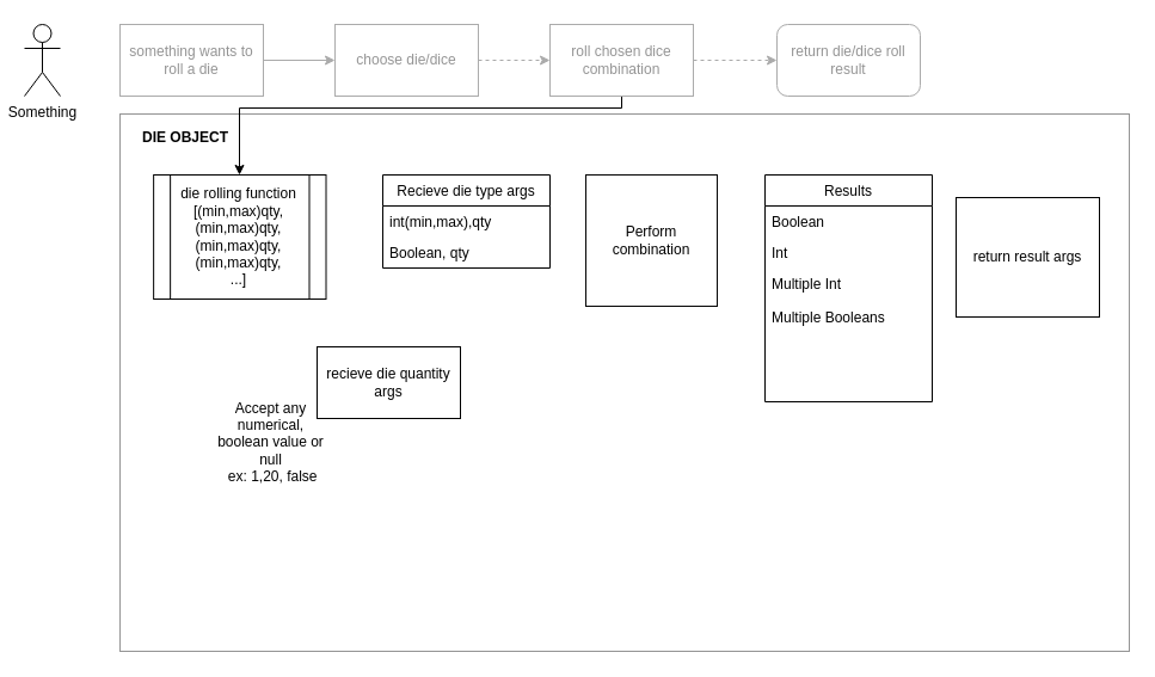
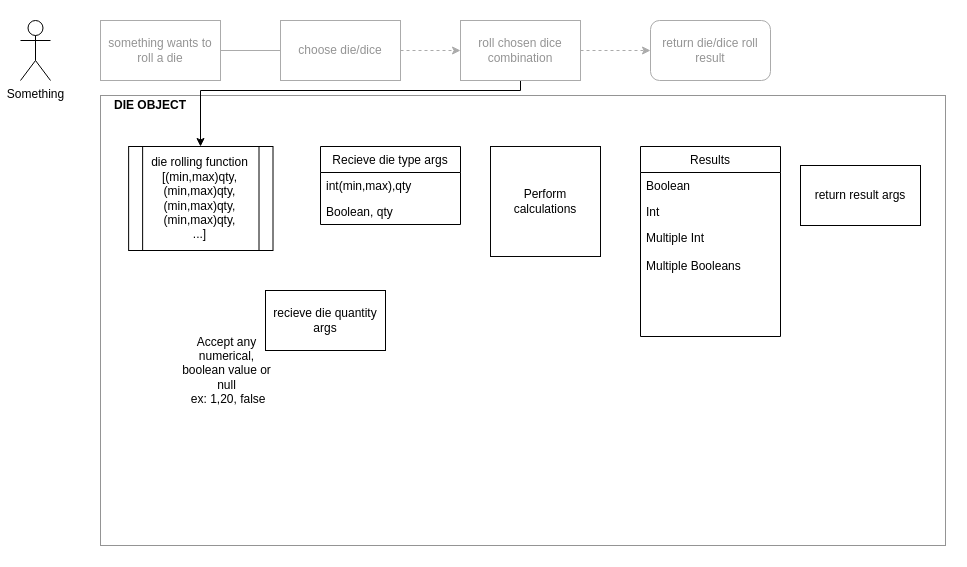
  <mxCell id="0" />
  <mxCell id="1" parent="0" />
  <mxCell id="2" value="" style="rounded=0;whiteSpace=wrap;html=1;movable=0;resizable=0;rotatable=0;deletable=0;editable=0;connectable=0;strokeColor=#949494;" parent="1" vertex="1"><mxGeometry x="100" y="95" width="845" height="450" as="geometry" /></mxCell>
- <mxCell id="3" style="edgeStyle=orthogonalEdgeStyle;rounded=0;orthogonalLoop=1;jettySize=auto;html=1;entryX=0;entryY=0.5;entryDx=0;entryDy=0;strokeColor=#ABABAB;" parent="1" source="4" target="6" edge="1"><mxGeometry relative="1" as="geometry" /></mxCell>
+ <mxCell id="3" style="edgeStyle=orthogonalEdgeStyle;rounded=0;orthogonalLoop=1;jettySize=auto;html=1;entryX=0;entryY=0.5;entryDx=0;entryDy=0;strokeColor=#ABABAB;endArrow=none;" parent="1" source="4" target="6" edge="1"><mxGeometry relative="1" as="geometry" /></mxCell>
  <mxCell id="4" value="&lt;font color=&quot;#949494&quot;&gt;something wants to roll a die&lt;/font&gt;" style="rounded=0;whiteSpace=wrap;html=1;strokeColor=#ABABAB;" parent="1" vertex="1"><mxGeometry x="100" y="20" width="120" height="60" as="geometry" /></mxCell>
  <mxCell id="5" style="edgeStyle=orthogonalEdgeStyle;rounded=0;orthogonalLoop=1;jettySize=auto;html=1;strokeColor=#ABABAB;dashed=1;" parent="1" source="6" target="9" edge="1"><mxGeometry relative="1" as="geometry" /></mxCell>
  <mxCell id="6" value="&lt;font color=&quot;#949494&quot;&gt;choose die/dice&lt;/font&gt;" style="rounded=0;whiteSpace=wrap;html=1;strokeColor=#ABABAB;" parent="1" vertex="1"><mxGeometry x="280" y="20" width="120" height="60" as="geometry" /></mxCell>
  <mxCell id="7" style="edgeStyle=orthogonalEdgeStyle;rounded=0;orthogonalLoop=1;jettySize=auto;html=1;entryX=0;entryY=0.5;entryDx=0;entryDy=0;strokeColor=#ABABAB;dashed=1;" parent="1" source="9" target="10" edge="1"><mxGeometry relative="1" as="geometry" /></mxCell>
  <mxCell id="8" value="" style="edgeStyle=orthogonalEdgeStyle;rounded=0;orthogonalLoop=1;jettySize=auto;html=1;" parent="1" source="9" target="23" edge="1"><mxGeometry relative="1" as="geometry"><Array as="points"><mxPoint x="520" y="90" /><mxPoint x="200" y="90" /></Array></mxGeometry></mxCell>
  <mxCell id="9" value="&lt;font color=&quot;#949494&quot;&gt;roll chosen dice combination&lt;/font&gt;" style="rounded=0;whiteSpace=wrap;html=1;strokeColor=#ABABAB;" parent="1" vertex="1"><mxGeometry x="460" y="20" width="120" height="60" as="geometry" /></mxCell>
  <mxCell id="10" value="&lt;font color=&quot;#949494&quot;&gt;return die/dice roll result&lt;/font&gt;" style="whiteSpace=wrap;html=1;strokeColor=#ABABAB;rounded=1;" parent="1" vertex="1"><mxGeometry x="650" y="20" width="120" height="60" as="geometry" /></mxCell>
  <mxCell id="11" value="Something&lt;br&gt;" style="shape=umlActor;verticalLabelPosition=bottom;verticalAlign=top;html=1;outlineConnect=0;" parent="1" vertex="1"><mxGeometry x="20" y="20" width="30" height="60" as="geometry" /></mxCell>
- <mxCell id="12" value="return result args" style="rounded=0;whiteSpace=wrap;html=1;" parent="1" vertex="1"><mxGeometry x="800" y="165" width="120" height="100" as="geometry" /></mxCell>
+ <mxCell id="12" value="return result args" style="rounded=0;whiteSpace=wrap;html=1;" parent="1" vertex="1"><mxGeometry x="800" y="165" width="120" height="60" as="geometry" /></mxCell>
  <mxCell id="13" value="Accept any numerical, boolean value or null&lt;br&gt;&amp;nbsp;ex: 1,20, false" style="text;html=1;strokeColor=none;fillColor=none;align=center;verticalAlign=middle;whiteSpace=wrap;rounded=0;" parent="1" vertex="1"><mxGeometry x="180" y="360" width="92.5" height="20" as="geometry" /></mxCell>
  <mxCell id="14" value="recieve die quantity args" style="rounded=0;whiteSpace=wrap;html=1;" parent="1" vertex="1"><mxGeometry x="265" y="290" width="120" height="60" as="geometry" /></mxCell>
  <mxCell id="15" value="Results" style="swimlane;fontStyle=0;childLayout=stackLayout;horizontal=1;startSize=26;fillColor=none;horizontalStack=0;resizeParent=1;resizeParentMax=0;resizeLast=0;collapsible=1;marginBottom=0;" parent="1" vertex="1"><mxGeometry x="640" y="146" width="140" height="190" as="geometry" /></mxCell>
  <mxCell id="16" value="Boolean&#10;" style="text;strokeColor=none;fillColor=none;align=left;verticalAlign=top;spacingLeft=4;spacingRight=4;overflow=hidden;rotatable=0;points=[[0,0.5],[1,0.5]];portConstraint=eastwest;" parent="15" vertex="1"><mxGeometry y="26" width="140" height="26" as="geometry" /></mxCell>
  <mxCell id="17" value="Int" style="text;strokeColor=none;fillColor=none;align=left;verticalAlign=top;spacingLeft=4;spacingRight=4;overflow=hidden;rotatable=0;points=[[0,0.5],[1,0.5]];portConstraint=eastwest;" parent="15" vertex="1"><mxGeometry y="52" width="140" height="26" as="geometry" /></mxCell>
  <mxCell id="18" value="Multiple Int&#10;&#10;Multiple Booleans" style="text;strokeColor=none;fillColor=none;align=left;verticalAlign=top;spacingLeft=4;spacingRight=4;overflow=hidden;rotatable=0;points=[[0,0.5],[1,0.5]];portConstraint=eastwest;" parent="15" vertex="1"><mxGeometry y="78" width="140" height="112" as="geometry" /></mxCell>
- <mxCell id="19" value="&lt;b&gt;DIE OBJECT&lt;/b&gt;" style="text;html=1;strokeColor=none;fillColor=none;align=center;verticalAlign=middle;whiteSpace=wrap;rounded=0;" parent="1" vertex="1"><mxGeometry x="115" y="105" width="80" height="20" as="geometry" /></mxCell>
+ <mxCell id="19" value="&lt;b&gt;DIE OBJECT&lt;/b&gt;" style="text;html=1;strokeColor=none;fillColor=none;align=center;verticalAlign=middle;whiteSpace=wrap;rounded=0;" parent="1" vertex="1"><mxGeometry x="110" y="95" width="80" height="20" as="geometry" /></mxCell>
  <mxCell id="20" value="Recieve die type args" style="swimlane;fontStyle=0;childLayout=stackLayout;horizontal=1;startSize=26;fillColor=none;horizontalStack=0;resizeParent=1;resizeParentMax=0;resizeLast=0;collapsible=1;marginBottom=0;" parent="1" vertex="1"><mxGeometry x="320" y="146" width="140" height="78" as="geometry" /></mxCell>
  <mxCell id="21" value="int(min,max),qty" style="text;strokeColor=none;fillColor=none;align=left;verticalAlign=top;spacingLeft=4;spacingRight=4;overflow=hidden;rotatable=0;points=[[0,0.5],[1,0.5]];portConstraint=eastwest;" parent="20" vertex="1"><mxGeometry y="26" width="140" height="26" as="geometry" /></mxCell>
  <mxCell id="22" value="Boolean, qty" style="text;strokeColor=none;fillColor=none;align=left;verticalAlign=top;spacingLeft=4;spacingRight=4;overflow=hidden;rotatable=0;points=[[0,0.5],[1,0.5]];portConstraint=eastwest;" parent="20" vertex="1"><mxGeometry y="52" width="140" height="26" as="geometry" /></mxCell>
  <mxCell id="23" value="die rolling function&lt;br&gt;[(min,max)qty,&lt;br&gt;(min,max)qty,&lt;br&gt;(min,max)qty,&lt;br&gt;(min,max)qty,&lt;br&gt;...]" style="shape=process;whiteSpace=wrap;html=1;backgroundOutline=1;" parent="1" vertex="1"><mxGeometry x="128.13" y="146" width="144.37" height="104" as="geometry" /></mxCell>
- <mxCell id="24" value="Perform combination" style="whiteSpace=wrap;html=1;aspect=fixed;strokeColor=#050505;" parent="1" vertex="1"><mxGeometry x="490" y="146" width="110" height="110" as="geometry" /></mxCell>
+ <mxCell id="24" value="Perform calculations" style="whiteSpace=wrap;html=1;aspect=fixed;strokeColor=#050505;" parent="1" vertex="1"><mxGeometry x="490" y="146" width="110" height="110" as="geometry" /></mxCell>
  <mxCell id="25" style="edgeStyle=orthogonalEdgeStyle;rounded=0;orthogonalLoop=1;jettySize=auto;html=1;exitX=0.5;exitY=1;exitDx=0;exitDy=0;endArrow=none;endFill=0;strokeColor=#949494;" parent="1" source="19" target="19" edge="1"><mxGeometry relative="1" as="geometry" /></mxCell>
